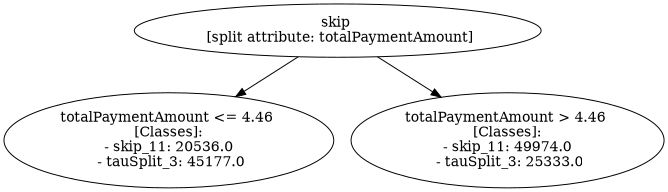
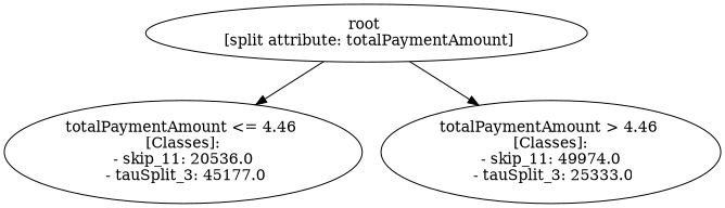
  digraph {
-   n1 [label="skip \n [split attribute: totalPaymentAmount]"]
+   n1 [label="root \n [split attribute: totalPaymentAmount]"]
    n2 [label="totalPaymentAmount <= 4.46 \n [Classes]: \n - skip_11: 20536.0 \n - tauSplit_3: 45177.0"]
    n3 [label="totalPaymentAmount > 4.46 \n [Classes]: \n - skip_11: 49974.0 \n - tauSplit_3: 25333.0"]
    n1 -> n2
    n1 -> n3
  }
